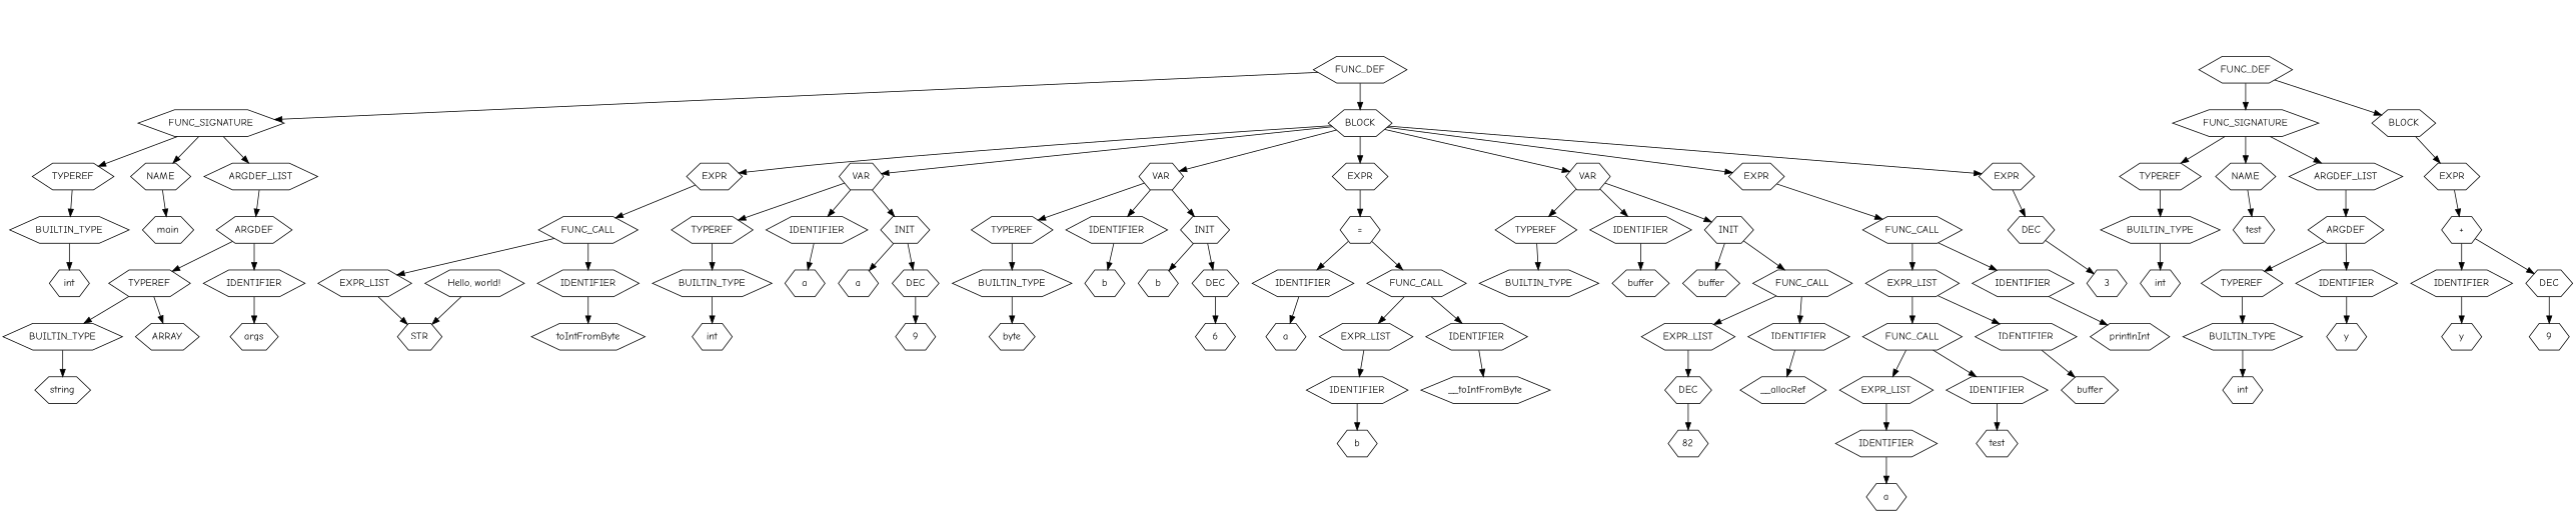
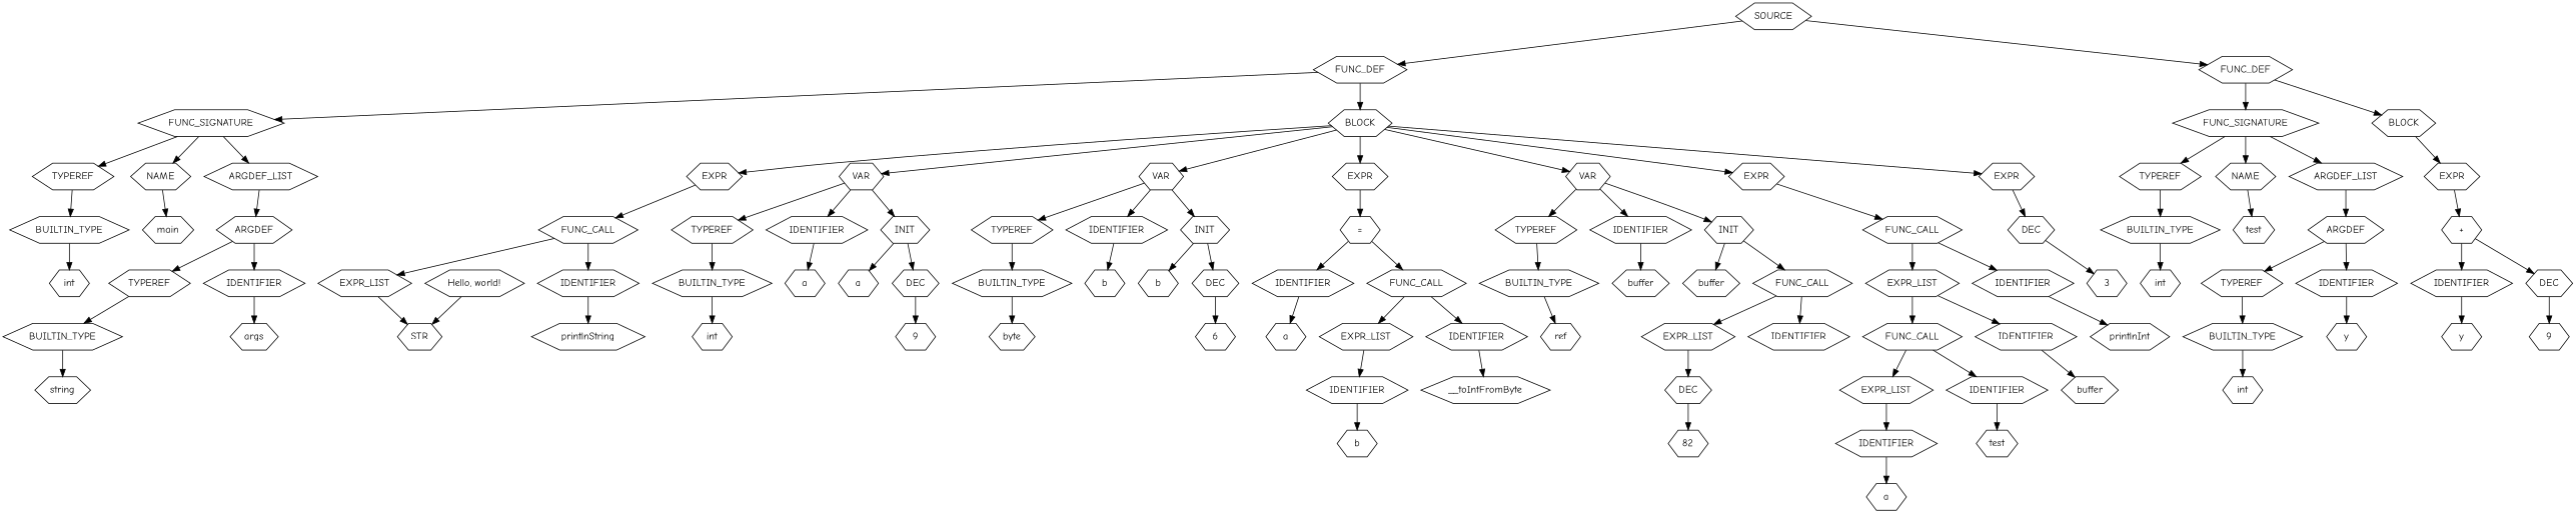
  digraph {
    fontname="Comic Neue"
    node [fontname="Comic Neue" shape=hexagon]
    edge [fontname="Comic Neue"]
+   n1 [label=SOURCE]
    n2 [label=FUNC_DEF]
    n3 [label=FUNC_DEF]
    n4 [label=FUNC_SIGNATURE]
    n5 [label=BLOCK]
    n6 [label=FUNC_SIGNATURE]
    n7 [label=BLOCK]
    n8 [label=TYPEREF]
    n9 [label=NAME]
    n10 [label=ARGDEF_LIST]
    n11 [label=EXPR]
    n12 [label=VAR]
    n13 [label=VAR]
    n14 [label=EXPR]
    n15 [label=VAR]
    n16 [label=EXPR]
    n17 [label=EXPR]
    n18 [label=BUILTIN_TYPE]
    n19 [label=main]
    n20 [label=ARGDEF]
    n21 [label=int]
    n22 [label=TYPEREF]
    n23 [label=IDENTIFIER]
    n24 [label=BUILTIN_TYPE]
-   n25 [label=ARRAY]
    n26 [label=args]
    n27 [label=string]
    n28 [label=FUNC_CALL]
    n29 [label=TYPEREF]
    n30 [label=IDENTIFIER]
    n31 [label=INIT]
    n32 [label=TYPEREF]
    n33 [label=IDENTIFIER]
    n34 [label=INIT]
    n35 [label="="]
    n36 [label=TYPEREF]
    n37 [label=IDENTIFIER]
    n38 [label=INIT]
    n39 [label=FUNC_CALL]
    n40 [label=DEC]
    n41 [label=EXPR_LIST]
    n42 [label=IDENTIFIER]
    n43 [label=STR]
-   n44 [label=toIntFromByte]
+   n44 [label=printlnString]
    n45 [label="Hello, world!"]
    n46 [label=BUILTIN_TYPE]
    n47 [label=a]
    n48 [label=a]
    n49 [label=DEC]
    n50 [label=int]
    n51 [label=9]
    n52 [label=BUILTIN_TYPE]
    n53 [label=b]
    n54 [label=b]
    n55 [label=DEC]
    n56 [label=byte]
    n57 [label=6]
    n58 [label=IDENTIFIER]
    n59 [label=FUNC_CALL]
    n60 [label=a]
    n61 [label=EXPR_LIST]
    n62 [label=IDENTIFIER]
    n63 [label=IDENTIFIER]
    n64 [label=__toIntFromByte]
    n65 [label=b]
    n66 [label=BUILTIN_TYPE]
    n67 [label=buffer]
    n68 [label=buffer]
    n69 [label=FUNC_CALL]
+   n70 [label=ref]
    n71 [label=EXPR_LIST]
    n72 [label=IDENTIFIER]
    n73 [label=DEC]
-   n74 [label=__allocRef]
    n75 [label=82]
    n76 [label=EXPR_LIST]
    n77 [label=IDENTIFIER]
    n78 [label=FUNC_CALL]
    n79 [label=IDENTIFIER]
    n80 [label=printlnInt]
    n81 [label=EXPR_LIST]
    n82 [label=IDENTIFIER]
    n83 [label=buffer]
    n84 [label=IDENTIFIER]
    n85 [label=test]
    n86 [label=a]
    n87 [label=3]
    n88 [label=TYPEREF]
    n89 [label=NAME]
    n90 [label=ARGDEF_LIST]
    n91 [label=EXPR]
    n92 [label=BUILTIN_TYPE]
    n93 [label=test]
    n94 [label=ARGDEF]
    n95 [label=int]
    n96 [label=TYPEREF]
    n97 [label=IDENTIFIER]
    n98 [label=BUILTIN_TYPE]
    n99 [label=y]
    n100 [label=int]
    n101 [label="+"]
    n102 [label=IDENTIFIER]
    n103 [label=DEC]
    n104 [label=y]
    n105 [label=9]
+   n1 -> n2
+   n1 -> n3
    n2 -> n4
    n2 -> n5
    n3 -> n6
    n3 -> n7
    n4 -> n8
    n4 -> n9
    n4 -> n10
    n5 -> n11
    n5 -> n12
    n5 -> n13
    n5 -> n14
    n5 -> n15
    n5 -> n16
    n5 -> n17
    n6 -> n88
    n6 -> n89
    n6 -> n90
    n7 -> n91
    n8 -> n18
    n9 -> n19
    n10 -> n20
    n11 -> n28
    n12 -> n29
    n12 -> n30
    n12 -> n31
    n13 -> n32
    n13 -> n33
    n13 -> n34
    n14 -> n35
    n15 -> n36
    n15 -> n37
    n15 -> n38
    n16 -> n39
    n17 -> n40
    n18 -> n21
    n20 -> n22
    n20 -> n23
    n22 -> n24
-   n22 -> n25
    n23 -> n26
    n24 -> n27
    n28 -> n41
    n28 -> n42
    n29 -> n46
    n30 -> n47
    n31 -> n48
    n31 -> n49
    n32 -> n52
    n33 -> n53
    n34 -> n54
    n34 -> n55
    n35 -> n58
    n35 -> n59
    n36 -> n66
    n37 -> n67
    n38 -> n68
    n38 -> n69
    n39 -> n76
    n39 -> n77
    n40 -> n87
    n41 -> n43
    n42 -> n44
    n45 -> n43
    n46 -> n50
    n49 -> n51
    n52 -> n56
    n55 -> n57
    n58 -> n60
    n59 -> n61
    n59 -> n62
    n61 -> n63
    n62 -> n64
    n63 -> n65
+   n66 -> n70
    n69 -> n71
    n69 -> n72
    n71 -> n73
-   n72 -> n74
    n73 -> n75
    n76 -> n78
    n76 -> n79
    n77 -> n80
    n78 -> n81
    n78 -> n82
    n79 -> n83
    n81 -> n84
    n82 -> n85
    n84 -> n86
    n88 -> n92
    n89 -> n93
    n90 -> n94
    n91 -> n101
    n92 -> n95
    n94 -> n96
    n94 -> n97
    n96 -> n98
    n97 -> n99
    n98 -> n100
    n101 -> n102
    n101 -> n103
    n102 -> n104
    n103 -> n105
  }
